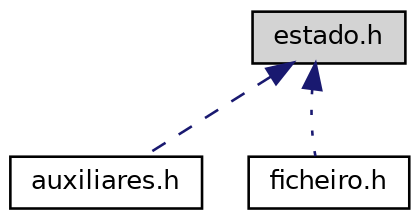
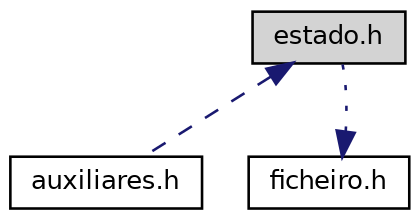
  digraph {
    node [color=black fillcolor=white fontname=Helvetica fontsize=10 shape=record style=filled]
    edge [color=midnightblue dir=back fontname=Helvetica fontsize=10 labelfontname=Helvetica labelfontsize=10]
    n1 [fillcolor=lightgrey fontcolor=black height=0.2 label="estado.h" width=0.4]
    n2 [height=0.2 label="auxiliares.h" width=0.4]
    n3 [height=0.2 label="ficheiro.h" width=0.4]
    n1 -> n2 [style=dashed]
-   n1 -> n3 [style=dotted]
+   n3 -> n1 [style=dotted]
  }
